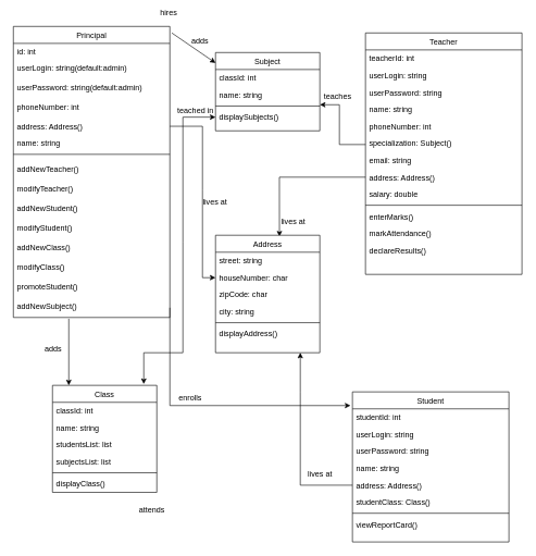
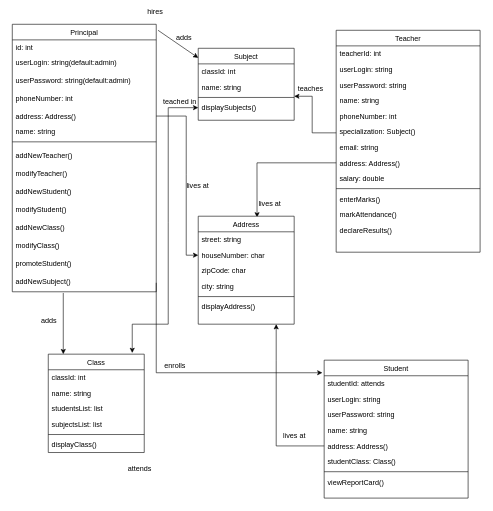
  <mxCell id="0" />
  <mxCell id="1" parent="0" />
  <mxCell id="2" value="Principal" style="swimlane;fontStyle=0;align=center;verticalAlign=top;childLayout=stackLayout;horizontal=1;startSize=26;horizontalStack=0;resizeParent=1;resizeLast=0;collapsible=1;marginBottom=0;rounded=0;shadow=0;strokeWidth=1;" parent="1" vertex="1"><mxGeometry x="20" y="40" width="240" height="446" as="geometry"><mxRectangle x="230" y="140" width="160" height="26" as="alternateBounds" /></mxGeometry></mxCell>
  <mxCell id="3" value="id: int" style="text;align=left;verticalAlign=top;spacingLeft=4;spacingRight=4;overflow=hidden;rotatable=0;points=[[0,0.5],[1,0.5]];portConstraint=eastwest;rounded=0;shadow=0;html=0;" vertex="1" parent="2"><mxGeometry y="26" width="240" height="24" as="geometry" /></mxCell>
  <mxCell id="4" value="userLogin: string(default:admin)" style="text;align=left;verticalAlign=top;spacingLeft=4;spacingRight=4;overflow=hidden;rotatable=0;points=[[0,0.5],[1,0.5]];portConstraint=eastwest;" parent="2" vertex="1"><mxGeometry y="50" width="240" height="30" as="geometry" /></mxCell>
  <mxCell id="5" value="userPassword: string(default:admin)" style="text;align=left;verticalAlign=top;spacingLeft=4;spacingRight=4;overflow=hidden;rotatable=0;points=[[0,0.5],[1,0.5]];portConstraint=eastwest;" vertex="1" parent="2"><mxGeometry y="80" width="240" height="30" as="geometry" /></mxCell>
  <mxCell id="6" value="phoneNumber: int" style="text;align=left;verticalAlign=top;spacingLeft=4;spacingRight=4;overflow=hidden;rotatable=0;points=[[0,0.5],[1,0.5]];portConstraint=eastwest;rounded=0;shadow=0;html=0;" vertex="1" parent="2"><mxGeometry y="110" width="240" height="30" as="geometry" /></mxCell>
  <mxCell id="7" value="address: Address()" style="text;align=left;verticalAlign=top;spacingLeft=4;spacingRight=4;overflow=hidden;rotatable=0;points=[[0,0.5],[1,0.5]];portConstraint=eastwest;" vertex="1" parent="2"><mxGeometry y="140" width="240" height="26" as="geometry" /></mxCell>
  <mxCell id="8" value="name: string" style="text;align=left;verticalAlign=top;spacingLeft=4;spacingRight=4;overflow=hidden;rotatable=0;points=[[0,0.5],[1,0.5]];portConstraint=eastwest;rounded=0;shadow=0;html=0;" parent="2" vertex="1"><mxGeometry y="166" width="240" height="20" as="geometry" /></mxCell>
  <mxCell id="9" value="" style="line;html=1;strokeWidth=1;align=left;verticalAlign=middle;spacingTop=-1;spacingLeft=3;spacingRight=3;rotatable=0;labelPosition=right;points=[];portConstraint=eastwest;" parent="2" vertex="1"><mxGeometry y="186" width="240" height="20" as="geometry" /></mxCell>
  <mxCell id="10" value="addNewTeacher()" style="text;align=left;verticalAlign=top;spacingLeft=4;spacingRight=4;overflow=hidden;rotatable=0;points=[[0,0.5],[1,0.5]];portConstraint=eastwest;rounded=0;shadow=0;html=0;" vertex="1" parent="2"><mxGeometry y="206" width="240" height="30" as="geometry" /></mxCell>
  <mxCell id="11" value="modifyTeacher()" style="text;align=left;verticalAlign=top;spacingLeft=4;spacingRight=4;overflow=hidden;rotatable=0;points=[[0,0.5],[1,0.5]];portConstraint=eastwest;rounded=0;shadow=0;html=0;" vertex="1" parent="2"><mxGeometry y="236" width="240" height="30" as="geometry" /></mxCell>
  <mxCell id="12" value="addNewStudent()" style="text;align=left;verticalAlign=top;spacingLeft=4;spacingRight=4;overflow=hidden;rotatable=0;points=[[0,0.5],[1,0.5]];portConstraint=eastwest;rounded=0;shadow=0;html=0;" vertex="1" parent="2"><mxGeometry y="266" width="240" height="30" as="geometry" /></mxCell>
  <mxCell id="13" value="modifyStudent()" style="text;align=left;verticalAlign=top;spacingLeft=4;spacingRight=4;overflow=hidden;rotatable=0;points=[[0,0.5],[1,0.5]];portConstraint=eastwest;rounded=0;shadow=0;html=0;" vertex="1" parent="2"><mxGeometry y="296" width="240" height="30" as="geometry" /></mxCell>
  <mxCell id="14" value="addNewClass()" style="text;align=left;verticalAlign=top;spacingLeft=4;spacingRight=4;overflow=hidden;rotatable=0;points=[[0,0.5],[1,0.5]];portConstraint=eastwest;rounded=0;shadow=0;html=0;" vertex="1" parent="2"><mxGeometry y="326" width="240" height="30" as="geometry" /></mxCell>
  <mxCell id="15" value="modifyClass()" style="text;align=left;verticalAlign=top;spacingLeft=4;spacingRight=4;overflow=hidden;rotatable=0;points=[[0,0.5],[1,0.5]];portConstraint=eastwest;rounded=0;shadow=0;html=0;" vertex="1" parent="2"><mxGeometry y="356" width="240" height="30" as="geometry" /></mxCell>
  <mxCell id="16" value="promoteStudent()" style="text;align=left;verticalAlign=top;spacingLeft=4;spacingRight=4;overflow=hidden;rotatable=0;points=[[0,0.5],[1,0.5]];portConstraint=eastwest;rounded=0;shadow=0;html=0;" vertex="1" parent="2"><mxGeometry y="386" width="240" height="30" as="geometry" /></mxCell>
  <mxCell id="17" value="addNewSubject()" style="text;align=left;verticalAlign=top;spacingLeft=4;spacingRight=4;overflow=hidden;rotatable=0;points=[[0,0.5],[1,0.5]];portConstraint=eastwest;rounded=0;shadow=0;html=0;" vertex="1" parent="2"><mxGeometry y="416" width="240" height="30" as="geometry" /></mxCell>
  <mxCell id="18" value="Student" style="swimlane;fontStyle=0;align=center;verticalAlign=top;childLayout=stackLayout;horizontal=1;startSize=26;horizontalStack=0;resizeParent=1;resizeLast=0;collapsible=1;marginBottom=0;rounded=0;shadow=0;strokeWidth=1;" parent="1" vertex="1"><mxGeometry x="540" y="600" width="240" height="230" as="geometry"><mxRectangle x="130" y="380" width="160" height="26" as="alternateBounds" /></mxGeometry></mxCell>
- <mxCell id="19" value="studentId: int" style="text;align=left;verticalAlign=top;spacingLeft=4;spacingRight=4;overflow=hidden;rotatable=0;points=[[0,0.5],[1,0.5]];portConstraint=eastwest;" parent="18" vertex="1"><mxGeometry y="26" width="240" height="26" as="geometry" /></mxCell>
+ <mxCell id="19" value="studentId: attends" style="text;align=left;verticalAlign=top;spacingLeft=4;spacingRight=4;overflow=hidden;rotatable=0;points=[[0,0.5],[1,0.5]];portConstraint=eastwest;" parent="18" vertex="1"><mxGeometry y="26" width="240" height="26" as="geometry" /></mxCell>
  <mxCell id="20" value="userLogin: string" style="text;align=left;verticalAlign=top;spacingLeft=4;spacingRight=4;overflow=hidden;rotatable=0;points=[[0,0.5],[1,0.5]];portConstraint=eastwest;rounded=0;shadow=0;html=0;" vertex="1" parent="18"><mxGeometry y="52" width="240" height="26" as="geometry" /></mxCell>
  <mxCell id="21" value="userPassword: string" style="text;align=left;verticalAlign=top;spacingLeft=4;spacingRight=4;overflow=hidden;rotatable=0;points=[[0,0.5],[1,0.5]];portConstraint=eastwest;rounded=0;shadow=0;html=0;" vertex="1" parent="18"><mxGeometry y="78" width="240" height="26" as="geometry" /></mxCell>
  <mxCell id="22" value="name: string" style="text;align=left;verticalAlign=top;spacingLeft=4;spacingRight=4;overflow=hidden;rotatable=0;points=[[0,0.5],[1,0.5]];portConstraint=eastwest;rounded=0;shadow=0;html=0;" vertex="1" parent="18"><mxGeometry y="104" width="240" height="26" as="geometry" /></mxCell>
  <mxCell id="23" value="address: Address()" style="text;align=left;verticalAlign=top;spacingLeft=4;spacingRight=4;overflow=hidden;rotatable=0;points=[[0,0.5],[1,0.5]];portConstraint=eastwest;rounded=0;shadow=0;html=0;" vertex="1" parent="18"><mxGeometry y="130" width="240" height="26" as="geometry" /></mxCell>
  <mxCell id="24" value="studentClass: Class()" style="text;align=left;verticalAlign=top;spacingLeft=4;spacingRight=4;overflow=hidden;rotatable=0;points=[[0,0.5],[1,0.5]];portConstraint=eastwest;rounded=0;shadow=0;html=0;" parent="18" vertex="1"><mxGeometry y="156" width="240" height="26" as="geometry" /></mxCell>
  <mxCell id="25" value="" style="line;html=1;strokeWidth=1;align=left;verticalAlign=middle;spacingTop=-1;spacingLeft=3;spacingRight=3;rotatable=0;labelPosition=right;points=[];portConstraint=eastwest;" parent="18" vertex="1"><mxGeometry y="182" width="240" height="8" as="geometry" /></mxCell>
  <mxCell id="26" value="viewReportCard()" style="text;align=left;verticalAlign=top;spacingLeft=4;spacingRight=4;overflow=hidden;rotatable=0;points=[[0,0.5],[1,0.5]];portConstraint=eastwest;rounded=0;shadow=0;html=0;" vertex="1" parent="18"><mxGeometry y="190" width="240" height="26" as="geometry" /></mxCell>
  <mxCell id="27" value="Teacher" style="swimlane;fontStyle=0;align=center;verticalAlign=top;childLayout=stackLayout;horizontal=1;startSize=26;horizontalStack=0;resizeParent=1;resizeLast=0;collapsible=1;marginBottom=0;rounded=0;shadow=0;strokeWidth=1;" parent="1" vertex="1"><mxGeometry x="560" y="50" width="240" height="370" as="geometry"><mxRectangle x="340" y="380" width="170" height="26" as="alternateBounds" /></mxGeometry></mxCell>
  <mxCell id="28" value="teacherId: int " style="text;align=left;verticalAlign=top;spacingLeft=4;spacingRight=4;overflow=hidden;rotatable=0;points=[[0,0.5],[1,0.5]];portConstraint=eastwest;" parent="27" vertex="1"><mxGeometry y="26" width="240" height="26" as="geometry" /></mxCell>
  <mxCell id="29" value="userLogin: string" style="text;align=left;verticalAlign=top;spacingLeft=4;spacingRight=4;overflow=hidden;rotatable=0;points=[[0,0.5],[1,0.5]];portConstraint=eastwest;" vertex="1" parent="27"><mxGeometry y="52" width="240" height="26" as="geometry" /></mxCell>
  <mxCell id="30" value="userPassword: string" style="text;align=left;verticalAlign=top;spacingLeft=4;spacingRight=4;overflow=hidden;rotatable=0;points=[[0,0.5],[1,0.5]];portConstraint=eastwest;" vertex="1" parent="27"><mxGeometry y="78" width="240" height="26" as="geometry" /></mxCell>
  <mxCell id="31" value="name: string" style="text;align=left;verticalAlign=top;spacingLeft=4;spacingRight=4;overflow=hidden;rotatable=0;points=[[0,0.5],[1,0.5]];portConstraint=eastwest;" vertex="1" parent="27"><mxGeometry y="104" width="240" height="26" as="geometry" /></mxCell>
  <mxCell id="32" value="phoneNumber: int" style="text;align=left;verticalAlign=top;spacingLeft=4;spacingRight=4;overflow=hidden;rotatable=0;points=[[0,0.5],[1,0.5]];portConstraint=eastwest;" vertex="1" parent="27"><mxGeometry y="130" width="240" height="26" as="geometry" /></mxCell>
  <mxCell id="33" value="specialization: Subject()" style="text;align=left;verticalAlign=top;spacingLeft=4;spacingRight=4;overflow=hidden;rotatable=0;points=[[0,0.5],[1,0.5]];portConstraint=eastwest;" vertex="1" parent="27"><mxGeometry y="156" width="240" height="26" as="geometry" /></mxCell>
  <mxCell id="34" value="email: string" style="text;align=left;verticalAlign=top;spacingLeft=4;spacingRight=4;overflow=hidden;rotatable=0;points=[[0,0.5],[1,0.5]];portConstraint=eastwest;" vertex="1" parent="27"><mxGeometry y="182" width="240" height="26" as="geometry" /></mxCell>
  <mxCell id="35" value="address: Address()" style="text;align=left;verticalAlign=top;spacingLeft=4;spacingRight=4;overflow=hidden;rotatable=0;points=[[0,0.5],[1,0.5]];portConstraint=eastwest;" vertex="1" parent="27"><mxGeometry y="208" width="240" height="26" as="geometry" /></mxCell>
  <mxCell id="36" value="salary: double" style="text;align=left;verticalAlign=top;spacingLeft=4;spacingRight=4;overflow=hidden;rotatable=0;points=[[0,0.5],[1,0.5]];portConstraint=eastwest;" vertex="1" parent="27"><mxGeometry y="234" width="240" height="26" as="geometry" /></mxCell>
  <mxCell id="37" value="" style="line;html=1;strokeWidth=1;align=left;verticalAlign=middle;spacingTop=-1;spacingLeft=3;spacingRight=3;rotatable=0;labelPosition=right;points=[];portConstraint=eastwest;" parent="27" vertex="1"><mxGeometry y="260" width="240" height="8" as="geometry" /></mxCell>
  <mxCell id="38" value="enterMarks()" style="text;align=left;verticalAlign=top;spacingLeft=4;spacingRight=4;overflow=hidden;rotatable=0;points=[[0,0.5],[1,0.5]];portConstraint=eastwest;" vertex="1" parent="27"><mxGeometry y="268" width="240" height="26" as="geometry" /></mxCell>
  <mxCell id="39" value="markAttendance()" style="text;align=left;verticalAlign=top;spacingLeft=4;spacingRight=4;overflow=hidden;rotatable=0;points=[[0,0.5],[1,0.5]];portConstraint=eastwest;" vertex="1" parent="27"><mxGeometry y="294" width="240" height="26" as="geometry" /></mxCell>
  <mxCell id="40" value="declareResults()" style="text;align=left;verticalAlign=top;spacingLeft=4;spacingRight=4;overflow=hidden;rotatable=0;points=[[0,0.5],[1,0.5]];portConstraint=eastwest;" vertex="1" parent="27"><mxGeometry y="320" width="240" height="26" as="geometry" /></mxCell>
  <mxCell id="41" value="" style="endArrow=classic;shadow=0;strokeWidth=1;rounded=0;endFill=1;elbow=vertical;exitX=0;exitY=0.5;exitDx=0;exitDy=0;entryX=0.613;entryY=0.011;entryDx=0;entryDy=0;entryPerimeter=0;" parent="1" source="35" target="44" edge="1"><mxGeometry x="0.5" y="41" relative="1" as="geometry"><mxPoint x="510" y="320" as="sourcePoint" /><mxPoint x="410" y="300" as="targetPoint" /><mxPoint x="-40" y="32" as="offset" /><Array as="points"><mxPoint x="428" y="271" /></Array></mxGeometry></mxCell>
  <mxCell id="42" value="" style="resizable=0;align=left;verticalAlign=bottom;labelBackgroundColor=none;fontSize=12;" parent="41" connectable="0" vertex="1"><mxGeometry x="-1" relative="1" as="geometry"><mxPoint y="4" as="offset" /></mxGeometry></mxCell>
  <mxCell id="43" value="" style="resizable=0;align=right;verticalAlign=bottom;labelBackgroundColor=none;fontSize=12;" parent="41" connectable="0" vertex="1"><mxGeometry x="1" relative="1" as="geometry"><mxPoint x="-7" y="4" as="offset" /></mxGeometry></mxCell>
  <mxCell id="44" value="Address" style="swimlane;fontStyle=0;align=center;verticalAlign=top;childLayout=stackLayout;horizontal=1;startSize=26;horizontalStack=0;resizeParent=1;resizeLast=0;collapsible=1;marginBottom=0;rounded=0;shadow=0;strokeWidth=1;" vertex="1" parent="1"><mxGeometry x="330" y="360" width="160" height="180" as="geometry"><mxRectangle x="130" y="380" width="160" height="26" as="alternateBounds" /></mxGeometry></mxCell>
  <mxCell id="45" value="street: string" style="text;align=left;verticalAlign=top;spacingLeft=4;spacingRight=4;overflow=hidden;rotatable=0;points=[[0,0.5],[1,0.5]];portConstraint=eastwest;" vertex="1" parent="44"><mxGeometry y="26" width="160" height="26" as="geometry" /></mxCell>
  <mxCell id="46" value="houseNumber: char" style="text;align=left;verticalAlign=top;spacingLeft=4;spacingRight=4;overflow=hidden;rotatable=0;points=[[0,0.5],[1,0.5]];portConstraint=eastwest;rounded=0;shadow=0;html=0;" vertex="1" parent="44"><mxGeometry y="52" width="160" height="26" as="geometry" /></mxCell>
  <mxCell id="47" value="zipCode: char" style="text;align=left;verticalAlign=top;spacingLeft=4;spacingRight=4;overflow=hidden;rotatable=0;points=[[0,0.5],[1,0.5]];portConstraint=eastwest;rounded=0;shadow=0;html=0;" vertex="1" parent="44"><mxGeometry y="78" width="160" height="26" as="geometry" /></mxCell>
  <mxCell id="48" value="city: string" style="text;align=left;verticalAlign=top;spacingLeft=4;spacingRight=4;overflow=hidden;rotatable=0;points=[[0,0.5],[1,0.5]];portConstraint=eastwest;rounded=0;shadow=0;html=0;" vertex="1" parent="44"><mxGeometry y="104" width="160" height="26" as="geometry" /></mxCell>
  <mxCell id="49" value="" style="line;html=1;strokeWidth=1;align=left;verticalAlign=middle;spacingTop=-1;spacingLeft=3;spacingRight=3;rotatable=0;labelPosition=right;points=[];portConstraint=eastwest;" vertex="1" parent="44"><mxGeometry y="130" width="160" height="8" as="geometry" /></mxCell>
  <mxCell id="50" value="displayAddress()" style="text;align=left;verticalAlign=top;spacingLeft=4;spacingRight=4;overflow=hidden;rotatable=0;points=[[0,0.5],[1,0.5]];portConstraint=eastwest;rounded=0;shadow=0;html=0;" vertex="1" parent="44"><mxGeometry y="138" width="160" height="26" as="geometry" /></mxCell>
  <mxCell id="51" value="Subject" style="swimlane;fontStyle=0;align=center;verticalAlign=top;childLayout=stackLayout;horizontal=1;startSize=26;horizontalStack=0;resizeParent=1;resizeLast=0;collapsible=1;marginBottom=0;rounded=0;shadow=0;strokeWidth=1;" vertex="1" parent="1"><mxGeometry x="330" y="80" width="160" height="120" as="geometry"><mxRectangle x="130" y="380" width="160" height="26" as="alternateBounds" /></mxGeometry></mxCell>
  <mxCell id="52" value="classId: int" style="text;align=left;verticalAlign=top;spacingLeft=4;spacingRight=4;overflow=hidden;rotatable=0;points=[[0,0.5],[1,0.5]];portConstraint=eastwest;" vertex="1" parent="51"><mxGeometry y="26" width="160" height="26" as="geometry" /></mxCell>
  <mxCell id="53" value="name: string" style="text;align=left;verticalAlign=top;spacingLeft=4;spacingRight=4;overflow=hidden;rotatable=0;points=[[0,0.5],[1,0.5]];portConstraint=eastwest;" vertex="1" parent="51"><mxGeometry y="52" width="160" height="26" as="geometry" /></mxCell>
  <mxCell id="54" value="" style="line;html=1;strokeWidth=1;align=left;verticalAlign=middle;spacingTop=-1;spacingLeft=3;spacingRight=3;rotatable=0;labelPosition=right;points=[];portConstraint=eastwest;" vertex="1" parent="51"><mxGeometry y="78" width="160" height="8" as="geometry" /></mxCell>
  <mxCell id="55" value="displaySubjects()" style="text;align=left;verticalAlign=top;spacingLeft=4;spacingRight=4;overflow=hidden;rotatable=0;points=[[0,0.5],[1,0.5]];portConstraint=eastwest;" vertex="1" parent="51"><mxGeometry y="86" width="160" height="26" as="geometry" /></mxCell>
  <mxCell id="56" value="" style="endArrow=classic;shadow=0;strokeWidth=1;rounded=0;endFill=1;elbow=vertical;exitX=0;exitY=0.5;exitDx=0;exitDy=0;entryX=1;entryY=1.077;entryDx=0;entryDy=0;entryPerimeter=0;" edge="1" parent="1" target="53"><mxGeometry x="0.5" y="41" relative="1" as="geometry"><mxPoint x="560" y="221" as="sourcePoint" /><mxPoint x="520" y="99" as="targetPoint" /><mxPoint x="-40" y="32" as="offset" /><Array as="points"><mxPoint x="520" y="221" /><mxPoint x="520" y="160" /></Array></mxGeometry></mxCell>
  <mxCell id="57" value="" style="resizable=0;align=left;verticalAlign=bottom;labelBackgroundColor=none;fontSize=12;" connectable="0" vertex="1" parent="56"><mxGeometry x="-1" relative="1" as="geometry"><mxPoint y="4" as="offset" /></mxGeometry></mxCell>
  <mxCell id="58" value="" style="resizable=0;align=right;verticalAlign=bottom;labelBackgroundColor=none;fontSize=12;" connectable="0" vertex="1" parent="56"><mxGeometry x="1" relative="1" as="geometry"><mxPoint x="-7" y="4" as="offset" /></mxGeometry></mxCell>
  <mxCell id="59" value="hires" style="text;html=1;resizable=0;points=[];;align=center;verticalAlign=middle;labelBackgroundColor=none;rounded=0;shadow=0;strokeWidth=1;fontSize=12;" vertex="1" connectable="0" parent="1"><mxGeometry x="260" y="20" as="geometry"><mxPoint x="-3" y="-1" as="offset" /></mxGeometry></mxCell>
  <mxCell id="60" style="edgeStyle=none;rounded=0;orthogonalLoop=1;jettySize=auto;html=1;entryX=0;entryY=0.133;entryDx=0;entryDy=0;entryPerimeter=0;" edge="1" parent="1" target="51"><mxGeometry relative="1" as="geometry"><mxPoint x="263" y="50" as="sourcePoint" /></mxGeometry></mxCell>
  <mxCell id="61" value="adds" style="text;html=1;resizable=0;points=[];;align=center;verticalAlign=middle;labelBackgroundColor=none;rounded=0;shadow=0;strokeWidth=1;fontSize=12;rotation=0;" vertex="1" connectable="0" parent="1"><mxGeometry x="310.003" y="110" as="geometry"><mxPoint x="-5" y="-49" as="offset" /></mxGeometry></mxCell>
  <mxCell id="62" value="Class" style="swimlane;fontStyle=0;align=center;verticalAlign=top;childLayout=stackLayout;horizontal=1;startSize=26;horizontalStack=0;resizeParent=1;resizeLast=0;collapsible=1;marginBottom=0;rounded=0;shadow=0;strokeWidth=1;" vertex="1" parent="1"><mxGeometry x="80" y="590" width="160" height="164" as="geometry"><mxRectangle x="130" y="380" width="160" height="26" as="alternateBounds" /></mxGeometry></mxCell>
  <mxCell id="63" value="classId: int" style="text;align=left;verticalAlign=top;spacingLeft=4;spacingRight=4;overflow=hidden;rotatable=0;points=[[0,0.5],[1,0.5]];portConstraint=eastwest;" vertex="1" parent="62"><mxGeometry y="26" width="160" height="26" as="geometry" /></mxCell>
  <mxCell id="64" value="name: string" style="text;align=left;verticalAlign=top;spacingLeft=4;spacingRight=4;overflow=hidden;rotatable=0;points=[[0,0.5],[1,0.5]];portConstraint=eastwest;rounded=0;shadow=0;html=0;" vertex="1" parent="62"><mxGeometry y="52" width="160" height="26" as="geometry" /></mxCell>
  <mxCell id="65" value="studentsList: list" style="text;align=left;verticalAlign=top;spacingLeft=4;spacingRight=4;overflow=hidden;rotatable=0;points=[[0,0.5],[1,0.5]];portConstraint=eastwest;rounded=0;shadow=0;html=0;" vertex="1" parent="62"><mxGeometry y="78" width="160" height="26" as="geometry" /></mxCell>
  <mxCell id="66" value="subjectsList: list" style="text;align=left;verticalAlign=top;spacingLeft=4;spacingRight=4;overflow=hidden;rotatable=0;points=[[0,0.5],[1,0.5]];portConstraint=eastwest;rounded=0;shadow=0;html=0;" vertex="1" parent="62"><mxGeometry y="104" width="160" height="26" as="geometry" /></mxCell>
  <mxCell id="67" value="" style="line;html=1;strokeWidth=1;align=left;verticalAlign=middle;spacingTop=-1;spacingLeft=3;spacingRight=3;rotatable=0;labelPosition=right;points=[];portConstraint=eastwest;" vertex="1" parent="62"><mxGeometry y="130" width="160" height="8" as="geometry" /></mxCell>
  <mxCell id="68" value="displayClass()" style="text;align=left;verticalAlign=top;spacingLeft=4;spacingRight=4;overflow=hidden;rotatable=0;points=[[0,0.5],[1,0.5]];portConstraint=eastwest;fontStyle=0" vertex="1" parent="62"><mxGeometry y="138" width="160" height="26" as="geometry" /></mxCell>
  <mxCell id="69" value="lives at" style="text;html=1;resizable=0;points=[];;align=center;verticalAlign=middle;labelBackgroundColor=none;rounded=0;shadow=0;strokeWidth=1;fontSize=12;" vertex="1" connectable="0" parent="1"><mxGeometry x="440.002" y="339.996" as="geometry"><mxPoint x="8" y="-1" as="offset" /></mxGeometry></mxCell>
  <mxCell id="70" value="" style="endArrow=classic;shadow=0;strokeWidth=1;rounded=0;endFill=1;elbow=vertical;" edge="1" parent="1"><mxGeometry x="0.5" y="41" relative="1" as="geometry"><mxPoint x="105" y="488" as="sourcePoint" /><mxPoint x="105" y="590" as="targetPoint" /><mxPoint x="-40" y="32" as="offset" /><Array as="points" /></mxGeometry></mxCell>
  <mxCell id="71" value="" style="resizable=0;align=left;verticalAlign=bottom;labelBackgroundColor=none;fontSize=12;" connectable="0" vertex="1" parent="70"><mxGeometry x="-1" relative="1" as="geometry"><mxPoint y="4" as="offset" /></mxGeometry></mxCell>
  <mxCell id="72" value="" style="resizable=0;align=right;verticalAlign=bottom;labelBackgroundColor=none;fontSize=12;" connectable="0" vertex="1" parent="70"><mxGeometry x="1" relative="1" as="geometry"><mxPoint x="-7" y="4" as="offset" /></mxGeometry></mxCell>
  <mxCell id="73" value="adds" style="text;html=1;resizable=0;points=[];;align=center;verticalAlign=middle;labelBackgroundColor=none;rounded=0;shadow=0;strokeWidth=1;fontSize=12;" vertex="1" connectable="0" parent="70"><mxGeometry x="0.5" y="49" relative="1" as="geometry"><mxPoint x="-73.99" y="-31.3" as="offset" /></mxGeometry></mxCell>
  <mxCell id="74" value="" style="endArrow=classic;shadow=0;strokeWidth=1;rounded=0;endFill=1;elbow=vertical;exitX=1;exitY=0.5;exitDx=0;exitDy=0;" edge="1" parent="1" source="17"><mxGeometry x="0.5" y="41" relative="1" as="geometry"><mxPoint x="260" y="490" as="sourcePoint" /><mxPoint x="537" y="621" as="targetPoint" /><mxPoint x="-40" y="32" as="offset" /><Array as="points"><mxPoint x="260" y="621" /></Array></mxGeometry></mxCell>
  <mxCell id="75" value="" style="resizable=0;align=left;verticalAlign=bottom;labelBackgroundColor=none;fontSize=12;" connectable="0" vertex="1" parent="74"><mxGeometry x="-1" relative="1" as="geometry"><mxPoint y="4" as="offset" /></mxGeometry></mxCell>
  <mxCell id="76" value="" style="resizable=0;align=right;verticalAlign=bottom;labelBackgroundColor=none;fontSize=12;" connectable="0" vertex="1" parent="74"><mxGeometry x="1" relative="1" as="geometry"><mxPoint x="-7" y="4" as="offset" /></mxGeometry></mxCell>
  <mxCell id="77" value="enrolls" style="text;html=1;resizable=0;points=[];;align=center;verticalAlign=middle;labelBackgroundColor=none;rounded=0;shadow=0;strokeWidth=1;fontSize=12;" vertex="1" connectable="0" parent="74"><mxGeometry x="0.5" y="49" relative="1" as="geometry"><mxPoint x="-140" y="37.88" as="offset" /></mxGeometry></mxCell>
  <mxCell id="78" style="edgeStyle=none;rounded=0;orthogonalLoop=1;jettySize=auto;html=1;exitX=0;exitY=0.5;exitDx=0;exitDy=0;" edge="1" parent="1" source="23"><mxGeometry relative="1" as="geometry"><mxPoint x="460" y="540" as="targetPoint" /><mxPoint x="400" y="690" as="sourcePoint" /><Array as="points"><mxPoint x="460" y="743" /><mxPoint x="460" y="600" /></Array></mxGeometry></mxCell>
  <mxCell id="79" value="lives at" style="text;html=1;resizable=0;points=[];;align=center;verticalAlign=middle;labelBackgroundColor=none;rounded=0;shadow=0;strokeWidth=1;fontSize=12;" vertex="1" connectable="0" parent="1"><mxGeometry x="510.002" y="719.996" as="geometry"><mxPoint x="-21" y="7" as="offset" /></mxGeometry></mxCell>
  <mxCell id="80" value="attends" style="text;html=1;resizable=0;points=[];;align=center;verticalAlign=middle;labelBackgroundColor=none;rounded=0;shadow=0;strokeWidth=1;fontSize=12;" vertex="1" connectable="0" parent="1"><mxGeometry x="219.996" y="740.004" as="geometry"><mxPoint x="12" y="41" as="offset" /></mxGeometry></mxCell>
  <mxCell id="81" style="edgeStyle=none;rounded=0;orthogonalLoop=1;jettySize=auto;html=1;exitX=1;exitY=0.5;exitDx=0;exitDy=0;entryX=0;entryY=0.5;entryDx=0;entryDy=0;" edge="1" parent="1" source="7" target="46"><mxGeometry relative="1" as="geometry"><Array as="points"><mxPoint x="310" y="193" /><mxPoint x="310" y="290" /><mxPoint x="310" y="425" /></Array></mxGeometry></mxCell>
  <mxCell id="82" value="lives at" style="text;html=1;resizable=0;points=[];;align=center;verticalAlign=middle;labelBackgroundColor=none;rounded=0;shadow=0;strokeWidth=1;fontSize=12;" vertex="1" connectable="0" parent="1"><mxGeometry x="320.002" y="309.996" as="geometry"><mxPoint x="8" y="-1" as="offset" /></mxGeometry></mxCell>
  <mxCell id="83" value="teaches" style="text;html=1;resizable=0;points=[];;align=center;verticalAlign=middle;labelBackgroundColor=none;rounded=0;shadow=0;strokeWidth=1;fontSize=12;" vertex="1" connectable="0" parent="1"><mxGeometry x="530" y="160" as="geometry"><mxPoint x="-14" y="-14" as="offset" /></mxGeometry></mxCell>
  <mxCell id="84" style="edgeStyle=none;rounded=0;orthogonalLoop=1;jettySize=auto;html=1;exitX=0;exitY=0.5;exitDx=0;exitDy=0;startArrow=classic;startFill=1;" edge="1" parent="1" source="55"><mxGeometry relative="1" as="geometry"><mxPoint x="220" y="588" as="targetPoint" /><Array as="points"><mxPoint x="280" y="179" /><mxPoint x="280" y="370" /><mxPoint x="280" y="540" /><mxPoint x="220" y="540" /></Array></mxGeometry></mxCell>
  <mxCell id="85" value="teached in" style="text;html=1;resizable=0;points=[];;align=center;verticalAlign=middle;labelBackgroundColor=none;rounded=0;shadow=0;strokeWidth=1;fontSize=12;" vertex="1" connectable="0" parent="1"><mxGeometry x="290.002" y="169.996" as="geometry"><mxPoint x="8" y="-1" as="offset" /></mxGeometry></mxCell>
